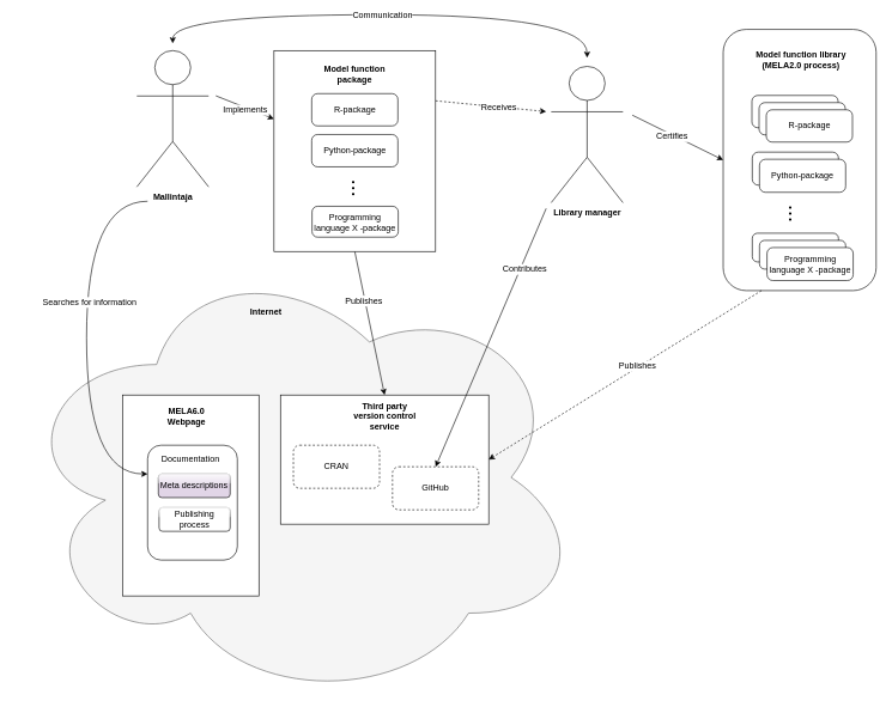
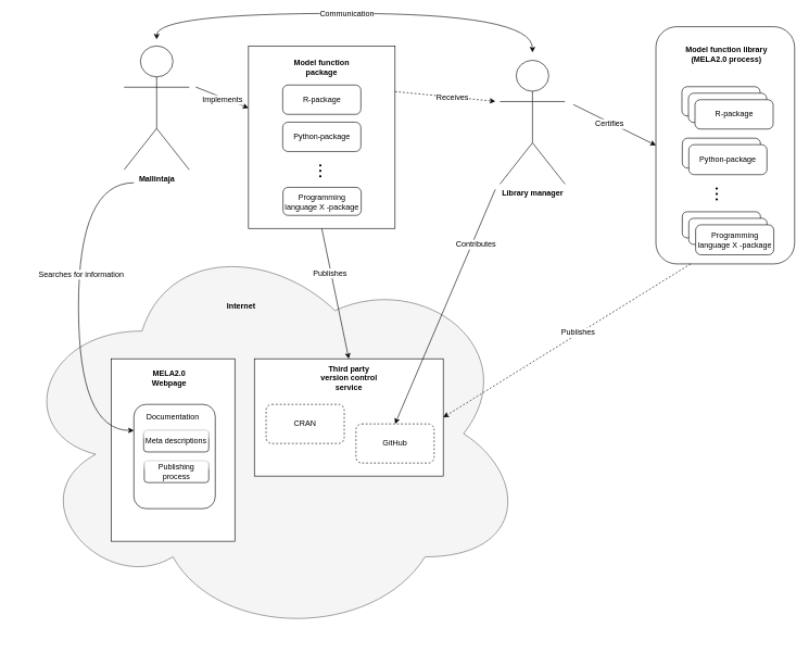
  <mxCell id="0" />
  <mxCell id="1" parent="0" />
  <mxCell id="2" value="" style="ellipse;shape=cloud;whiteSpace=wrap;html=1;fillColor=#f5f5f5;strokeColor=#666666;fontColor=#333333;" parent="1" vertex="1"><mxGeometry x="20" y="350" width="790" height="630" as="geometry" /></mxCell>
  <mxCell id="3" value="" style="rounded=0;whiteSpace=wrap;html=1;" parent="1" vertex="1"><mxGeometry x="390" y="550" width="290" height="180" as="geometry" /></mxCell>
  <mxCell id="4" style="rounded=0;orthogonalLoop=1;jettySize=auto;html=1;" parent="1" target="40" edge="1"><mxGeometry relative="1" as="geometry"><mxPoint x="300" y="133" as="sourcePoint" /></mxGeometry></mxCell>
  <mxCell id="5" value="Implements" style="text;html=1;resizable=0;points=[];align=center;verticalAlign=middle;labelBackgroundColor=#ffffff;" parent="4" vertex="1" connectable="0"><mxGeometry x="0.141" y="2" relative="1" as="geometry"><mxPoint x="-7" y="3" as="offset" /></mxGeometry></mxCell>
  <mxCell id="6" value="Mallintaja" style="shape=umlActor;verticalLabelPosition=bottom;labelBackgroundColor=#ffffff;verticalAlign=top;html=1;outlineConnect=0;fontSize=12;fontStyle=1" parent="1" vertex="1"><mxGeometry x="190" y="70" width="100" height="190" as="geometry" /></mxCell>
  <mxCell id="7" style="rounded=0;orthogonalLoop=1;jettySize=auto;html=1;entryX=0.5;entryY=0;entryDx=0;entryDy=0;" parent="1" target="19" edge="1"><mxGeometry relative="1" as="geometry"><mxPoint x="760" y="290" as="sourcePoint" /></mxGeometry></mxCell>
  <mxCell id="8" value="Contributes" style="text;html=1;resizable=0;points=[];align=center;verticalAlign=middle;labelBackgroundColor=#ffffff;" parent="7" vertex="1" connectable="0"><mxGeometry x="-0.091" relative="1" as="geometry"><mxPoint x="40" y="-79" as="offset" /></mxGeometry></mxCell>
  <mxCell id="9" style="edgeStyle=orthogonalEdgeStyle;rounded=0;orthogonalLoop=1;jettySize=auto;html=1;curved=1;startArrow=classic;startFill=1;" parent="1" edge="1"><mxGeometry relative="1" as="geometry"><mxPoint x="817" y="80" as="sourcePoint" /><mxPoint x="240" y="60" as="targetPoint" /><Array as="points"><mxPoint x="817" y="20" /><mxPoint x="240" y="20" /></Array></mxGeometry></mxCell>
  <mxCell id="10" value="Communication" style="text;html=1;resizable=0;points=[];align=center;verticalAlign=middle;labelBackgroundColor=#ffffff;" parent="9" vertex="1" connectable="0"><mxGeometry x="-0.008" y="2" relative="1" as="geometry"><mxPoint x="-10" y="-2" as="offset" /></mxGeometry></mxCell>
  <mxCell id="11" style="rounded=0;orthogonalLoop=1;jettySize=auto;html=1;entryX=0;entryY=0.5;entryDx=0;entryDy=0;" parent="1" target="25" edge="1"><mxGeometry relative="1" as="geometry"><mxPoint x="880" y="160" as="sourcePoint" /></mxGeometry></mxCell>
  <mxCell id="12" value="Certifies" style="text;html=1;resizable=0;points=[];align=center;verticalAlign=middle;labelBackgroundColor=#ffffff;" parent="11" vertex="1" connectable="0"><mxGeometry x="0.202" y="4" relative="1" as="geometry"><mxPoint x="-23.5" y="-5" as="offset" /></mxGeometry></mxCell>
  <mxCell id="13" value="Library manager" style="shape=umlActor;verticalLabelPosition=bottom;labelBackgroundColor=#ffffff;verticalAlign=top;html=1;outlineConnect=0;fontSize=12;fontStyle=1" parent="1" vertex="1"><mxGeometry x="767" y="92" width="100" height="190" as="geometry" /></mxCell>
  <mxCell id="14" value="" style="rounded=0;whiteSpace=wrap;html=1;" parent="1" vertex="1"><mxGeometry x="170" y="550" width="190" height="280" as="geometry" /></mxCell>
  <mxCell id="15" value="" style="rounded=1;whiteSpace=wrap;html=1;" parent="1" vertex="1"><mxGeometry x="205" y="620" width="125" height="160" as="geometry" /></mxCell>
- <mxCell id="16" value="MELA6.0 Webpage" style="text;html=1;strokeColor=none;fillColor=none;align=center;verticalAlign=middle;whiteSpace=wrap;rounded=0;fontStyle=1" parent="1" vertex="1"><mxGeometry x="210" y="570" width="99" height="20" as="geometry" /></mxCell>
+ <mxCell id="16" value="MELA2.0 Webpage" style="text;html=1;strokeColor=none;fillColor=none;align=center;verticalAlign=middle;whiteSpace=wrap;rounded=0;fontStyle=1" parent="1" vertex="1"><mxGeometry x="210" y="570" width="99" height="20" as="geometry" /></mxCell>
  <mxCell id="17" style="rounded=0;orthogonalLoop=1;jettySize=auto;html=1;edgeStyle=orthogonalEdgeStyle;curved=1;" parent="1" edge="1"><mxGeometry relative="1" as="geometry"><mxPoint x="205" y="280" as="sourcePoint" /><mxPoint x="205" y="660" as="targetPoint" /><Array as="points"><mxPoint x="120" y="280" /><mxPoint x="120" y="660" /></Array></mxGeometry></mxCell>
  <mxCell id="18" value="Searches for information" style="text;html=1;resizable=0;points=[];align=center;verticalAlign=middle;labelBackgroundColor=#ffffff;" parent="17" vertex="1" connectable="0"><mxGeometry x="-0.183" y="3" relative="1" as="geometry"><mxPoint as="offset" /></mxGeometry></mxCell>
  <mxCell id="19" value="GitHub" style="rounded=1;whiteSpace=wrap;html=1;dashed=1;" parent="1" vertex="1"><mxGeometry x="546" y="650" width="120" height="60" as="geometry" /></mxCell>
  <mxCell id="20" value="CRAN" style="rounded=1;whiteSpace=wrap;html=1;dashed=1;" parent="1" vertex="1"><mxGeometry x="408" y="620" width="120" height="60" as="geometry" /></mxCell>
  <mxCell id="21" value="Third party version control service" style="text;html=1;strokeColor=none;fillColor=none;align=center;verticalAlign=middle;whiteSpace=wrap;rounded=0;fontStyle=1" parent="1" vertex="1"><mxGeometry x="485.5" y="570" width="99" height="20" as="geometry" /></mxCell>
  <mxCell id="22" style="rounded=0;orthogonalLoop=1;jettySize=auto;html=1;exitX=0.5;exitY=1;exitDx=0;exitDy=0;entryX=0.5;entryY=0;entryDx=0;entryDy=0;" parent="1" source="40" target="3" edge="1"><mxGeometry relative="1" as="geometry" /></mxCell>
  <mxCell id="23" value="Publishes" style="text;html=1;resizable=0;points=[];align=center;verticalAlign=middle;labelBackgroundColor=#ffffff;" parent="22" vertex="1" connectable="0"><mxGeometry x="-0.192" y="-3" relative="1" as="geometry"><mxPoint x="-2" y="-13" as="offset" /></mxGeometry></mxCell>
  <mxCell id="24" value="" style="group" parent="1" vertex="1" connectable="0"><mxGeometry x="1006.5" y="40.5" width="213" height="364" as="geometry" /></mxCell>
  <mxCell id="25" value="" style="rounded=1;whiteSpace=wrap;html=1;fillColor=none;" parent="24" vertex="1"><mxGeometry width="213" height="364" as="geometry" /></mxCell>
  <mxCell id="26" value="&lt;div&gt;Model function library&lt;/div&gt;&lt;div&gt;(MELA2.0 process)&lt;br&gt;&lt;/div&gt;" style="text;html=1;strokeColor=none;fillColor=none;align=center;verticalAlign=middle;whiteSpace=wrap;rounded=0;fontStyle=1" parent="24" vertex="1"><mxGeometry x="33.5" y="32" width="150" height="20" as="geometry" /></mxCell>
  <mxCell id="27" value="&lt;div&gt;Python-paketti&lt;/div&gt;" style="rounded=1;whiteSpace=wrap;html=1;arcSize=18;" parent="24" vertex="1"><mxGeometry x="40.5" y="171" width="120" height="46" as="geometry" /></mxCell>
  <mxCell id="28" value="&lt;div&gt;R-paketti&lt;/div&gt;" style="rounded=1;whiteSpace=wrap;html=1;arcSize=18;" parent="24" vertex="1"><mxGeometry x="40" y="92" width="120" height="45" as="geometry" /></mxCell>
  <mxCell id="29" value="&lt;div&gt;Kieli_X-paketti&lt;/div&gt;" style="rounded=1;whiteSpace=wrap;html=1;arcSize=18;" parent="24" vertex="1"><mxGeometry x="40.5" y="284" width="120" height="40" as="geometry" /></mxCell>
  <mxCell id="30" value="&lt;font style=&quot;font-size: 30px&quot;&gt;...&lt;/font&gt;" style="text;html=1;strokeColor=none;fillColor=none;align=center;verticalAlign=middle;whiteSpace=wrap;rounded=0;rotation=90;" parent="24" vertex="1"><mxGeometry x="83.5" y="247" width="40" height="20" as="geometry" /></mxCell>
  <mxCell id="31" value="&lt;div&gt;R-paketti&lt;/div&gt;" style="rounded=1;whiteSpace=wrap;html=1;arcSize=18;" parent="24" vertex="1"><mxGeometry x="50" y="102" width="120" height="45" as="geometry" /></mxCell>
  <mxCell id="32" value="R-package" style="rounded=1;whiteSpace=wrap;html=1;arcSize=18;" parent="24" vertex="1"><mxGeometry x="60" y="112" width="120" height="45" as="geometry" /></mxCell>
  <mxCell id="33" value="&lt;div&gt;Kieli_X-paketti&lt;/div&gt;" style="rounded=1;whiteSpace=wrap;html=1;arcSize=18;" parent="24" vertex="1"><mxGeometry x="50.5" y="294" width="120" height="40" as="geometry" /></mxCell>
  <mxCell id="34" value="Programming language X -package" style="rounded=1;whiteSpace=wrap;html=1;arcSize=18;" parent="24" vertex="1"><mxGeometry x="61" y="304" width="120" height="46" as="geometry" /></mxCell>
  <mxCell id="35" value="Python-package" style="rounded=1;whiteSpace=wrap;html=1;arcSize=18;" parent="24" vertex="1"><mxGeometry x="50.5" y="181" width="120" height="46" as="geometry" /></mxCell>
  <mxCell id="36" style="edgeStyle=none;rounded=0;orthogonalLoop=1;jettySize=auto;html=1;exitX=0.25;exitY=1;exitDx=0;exitDy=0;entryX=1;entryY=0.5;entryDx=0;entryDy=0;startArrow=none;startFill=0;dashed=1;strokeColor=#000000;" parent="1" source="25" target="3" edge="1"><mxGeometry relative="1" as="geometry" /></mxCell>
  <mxCell id="37" value="Publishes" style="text;html=1;resizable=0;points=[];align=center;verticalAlign=middle;labelBackgroundColor=#ffffff;" parent="36" vertex="1" connectable="0"><mxGeometry x="-0.09" y="-2" relative="1" as="geometry"><mxPoint as="offset" /></mxGeometry></mxCell>
  <mxCell id="38" style="edgeStyle=none;rounded=0;orthogonalLoop=1;jettySize=auto;html=1;exitX=1;exitY=0.25;exitDx=0;exitDy=0;startArrow=none;startFill=0;strokeColor=#000000;dashed=1;" parent="1" source="40" edge="1"><mxGeometry relative="1" as="geometry"><mxPoint x="760" y="155" as="targetPoint" /></mxGeometry></mxCell>
  <mxCell id="39" value="Receives" style="text;html=1;resizable=0;points=[];align=center;verticalAlign=middle;labelBackgroundColor=#ffffff;" parent="38" vertex="1" connectable="0"><mxGeometry x="0.143" relative="1" as="geometry"><mxPoint as="offset" /></mxGeometry></mxCell>
  <mxCell id="40" value="" style="rounded=0;whiteSpace=wrap;html=1;fillColor=#FFFFFF;" parent="1" vertex="1"><mxGeometry x="381" y="70" width="225" height="280" as="geometry" /></mxCell>
  <mxCell id="41" value="&lt;font style=&quot;font-size: 30px&quot;&gt;...&lt;/font&gt;" style="text;html=1;strokeColor=none;fillColor=none;align=center;verticalAlign=middle;whiteSpace=wrap;rounded=0;rotation=90;" parent="1" vertex="1"><mxGeometry x="480.205" y="252.53" width="40.909" height="19.518" as="geometry" /></mxCell>
  <mxCell id="42" value="R-package" style="rounded=1;whiteSpace=wrap;html=1;arcSize=18;" parent="1" vertex="1"><mxGeometry x="433.5" y="130" width="120" height="45" as="geometry" /></mxCell>
  <mxCell id="43" value="Python-package" style="rounded=1;whiteSpace=wrap;html=1;arcSize=18;" parent="1" vertex="1"><mxGeometry x="433.5" y="187" width="120" height="45" as="geometry" /></mxCell>
  <mxCell id="44" value="Programming language X -package" style="rounded=1;whiteSpace=wrap;html=1;arcSize=18;" parent="1" vertex="1"><mxGeometry x="434" y="287" width="120" height="43" as="geometry" /></mxCell>
  <mxCell id="45" value="Model function package" style="text;html=1;strokeColor=none;fillColor=none;align=center;verticalAlign=middle;whiteSpace=wrap;rounded=0;glass=1;fontStyle=1" parent="1" vertex="1"><mxGeometry x="440" y="93" width="107" height="20" as="geometry" /></mxCell>
- <mxCell id="46" value="Meta descriptions" style="rounded=1;whiteSpace=wrap;html=1;glass=1;fillColor=#e1d5e7;" parent="1" vertex="1"><mxGeometry x="220" y="660" width="100" height="33" as="geometry" /></mxCell>
+ <mxCell id="46" value="Meta descriptions" style="rounded=1;whiteSpace=wrap;html=1;glass=1;" parent="1" vertex="1"><mxGeometry x="220" y="660" width="100" height="33" as="geometry" /></mxCell>
  <mxCell id="47" value="Documentation" style="text;html=1;strokeColor=none;fillColor=none;align=center;verticalAlign=middle;whiteSpace=wrap;rounded=0;glass=1;" parent="1" vertex="1"><mxGeometry x="215" y="630" width="100" height="20" as="geometry" /></mxCell>
- <mxCell id="48" value="Internet" style="text;html=1;strokeColor=none;fillColor=none;align=center;verticalAlign=middle;whiteSpace=wrap;rounded=0;glass=1;fontStyle=1" parent="1" vertex="1"><mxGeometry x="350" y="424" width="40" height="20" as="geometry" /></mxCell>
+ <mxCell id="48" value="Internet" style="text;html=1;strokeColor=none;fillColor=none;align=center;verticalAlign=middle;whiteSpace=wrap;rounded=0;glass=1;fontStyle=1" parent="1" vertex="1"><mxGeometry x="350" y="459" width="40" height="20" as="geometry" /></mxCell>
  <mxCell id="49" value="Publishing process" style="rounded=1;glass=1;whiteSpace=wrap;html=1;" parent="1" vertex="1"><mxGeometry x="221" y="707" width="99" height="33" as="geometry" /></mxCell>
